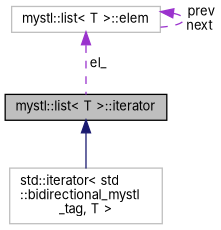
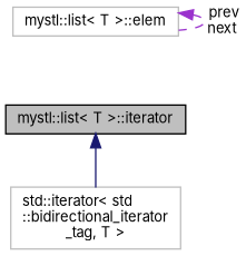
  digraph {
    fontname=Inter
    node [color=grey75 fillcolor=white fontname=Inter fontsize=10 shape=record style=filled]
    edge [color=darkorchid3 dir=back fontname=Inter fontsize=10 labelfontname=Helvetica labelfontsize=10 style=dashed]
    n1 [color=black fillcolor=grey75 fontcolor=black height=0.2 label="mystl::list\< T \>::iterator" width=0.4]
-   n2 [height=0.2 label="std::iterator\< std\l::bidirectional_mystl\l_tag, T \>" width=0.4]
+   n2 [height=0.2 label="std::iterator\< std\l::bidirectional_iterator\l_tag, T \>" width=0.4]
    n3 [height=0.2 label="mystl::list\< T \>::elem" width=0.4]
    n1 -> n2 [color=midnightblue style=solid]
-   n3 -> n1 [label=" el_"]
    n3 -> n3 [label=" prev\nnext"]
  }
